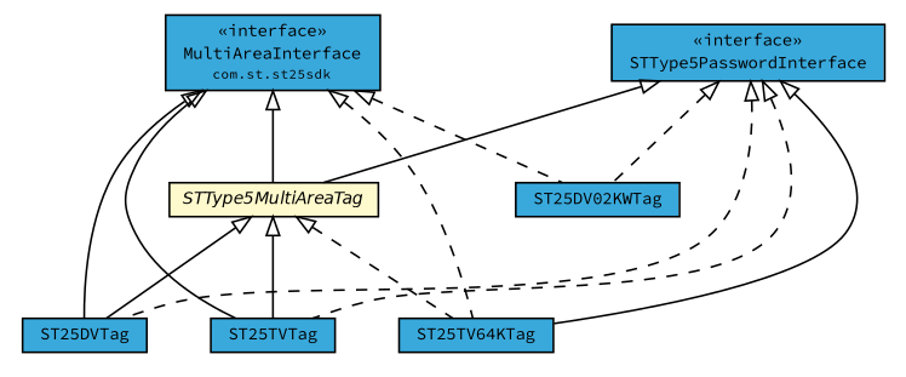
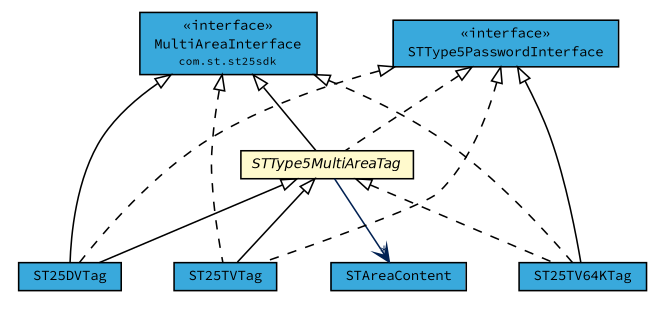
  digraph {
    fontname="Source Code Pro"
    nodesep=0.25
    ranksep=0.5
    node [fontcolor=black fontname="Source Code Pro" fontsize=9.0 shape=plaintext]
    edge [arrowtail=empty dir=back fontname="Source Code Pro" fontsize=10 headport=p labelfontname=Helvetica labelfontsize=10 style=dashed tailport=p]
    n1 [label=<<table title="com.st.st25sdk.MultiAreaInterface" border="0" cellborder="1" cellspacing="0" cellpadding="2" port="p" bgcolor="#39a9dc" href="../MultiAreaInterface.html"> 		<tr><td><table border="0" cellspacing="0" cellpadding="1"> <tr><td align="center" balign="center"> &#171;interface&#187; </td></tr> <tr><td align="center" balign="center"> MultiAreaInterface </td></tr> <tr><td align="center" balign="center"><font point-size="7.0"> com.st.st25sdk </font></td></tr> 		</table></td></tr> 		</table>>]
    n2 [label=<<table title="com.st.st25sdk.type5.ST25DVTag" border="0" cellborder="1" cellspacing="0" cellpadding="2" port="p" bgcolor="#39a9dc" href="./ST25DVTag.html"> 		<tr><td><table border="0" cellspacing="0" cellpadding="1"> <tr><td align="center" balign="center"> ST25DVTag </td></tr> 		</table></td></tr> 		</table>>]
    n3 [label=<<table title="com.st.st25sdk.type5.STType5MultiAreaTag" border="0" cellborder="1" cellspacing="0" cellpadding="2" port="p" bgcolor="lemonChiffon" href="./STType5MultiAreaTag.html"> 		<tr><td><table border="0" cellspacing="0" cellpadding="1"> <tr><td align="center" balign="center"><font face="Helvetica-Oblique"> STType5MultiAreaTag </font></td></tr> 		</table></td></tr> 		</table>>]
-   n4 [label=<<table title="com.st.st25sdk.type5.ST25DV02KWTag" border="0" cellborder="1" cellspacing="0" cellpadding="2" port="p" bgcolor="#39a9dc" href="./ST25DV02KWTag.html"> 		<tr><td><table border="0" cellspacing="0" cellpadding="1"> <tr><td align="center" balign="center"> ST25DV02KWTag </td></tr> 		</table></td></tr> 		</table>>]
    n5 [label=<<table title="com.st.st25sdk.type5.ST25TVTag" border="0" cellborder="1" cellspacing="0" cellpadding="2" port="p" bgcolor="#39a9dc" href="./ST25TVTag.html"> 		<tr><td><table border="0" cellspacing="0" cellpadding="1"> <tr><td align="center" balign="center"> ST25TVTag </td></tr> 		</table></td></tr> 		</table>>]
    n6 [label=<<table title="com.st.st25sdk.type5.ST25TV64KTag" border="0" cellborder="1" cellspacing="0" cellpadding="2" port="p" bgcolor="#39a9dc" href="./ST25TV64KTag.html"> 		<tr><td><table border="0" cellspacing="0" cellpadding="1"> <tr><td align="center" balign="center"> ST25TV64KTag </td></tr> 		</table></td></tr> 		</table>>]
+   n7 [label=<<table title="com.st.st25sdk.type5.STAreaContent" border="0" cellborder="1" cellspacing="0" cellpadding="2" port="p" bgcolor="#39a9dc" href="./STAreaContent.html"> 		<tr><td><table border="0" cellspacing="0" cellpadding="1"> <tr><td align="center" balign="center"> STAreaContent </td></tr> 		</table></td></tr> 		</table>>]
    n8 [label=<<table title="com.st.st25sdk.type5.STType5PasswordInterface" border="0" cellborder="1" cellspacing="0" cellpadding="2" port="p" bgcolor="#39a9dc" href="./STType5PasswordInterface.html"> 		<tr><td><table border="0" cellspacing="0" cellpadding="1"> <tr><td align="center" balign="center"> &#171;interface&#187; </td></tr> <tr><td align="center" balign="center"> STType5PasswordInterface </td></tr> 		</table></td></tr> 		</table>>]
    n1 -> n2 [style=solid]
    n1 -> n3 [style=solid]
-   n1 -> n4
-   n1 -> n5 [style=solid]
+   n1 -> n5
    n1 -> n6
    n3 -> n2 [style=""]
    n3 -> n5 [style=""]
    n3 -> n6
+   n3 -> n7 [arrowhead=open color="#002052" fontcolor="#002052" fontsize=10.0 headlabel="*" arrowtail="" dir="" style=""]
    n8 -> n2
-   n8 -> n3 [style=solid]
-   n8 -> n4
+   n8 -> n3
    n8 -> n5
    n8 -> n6 [style=solid]
  }
